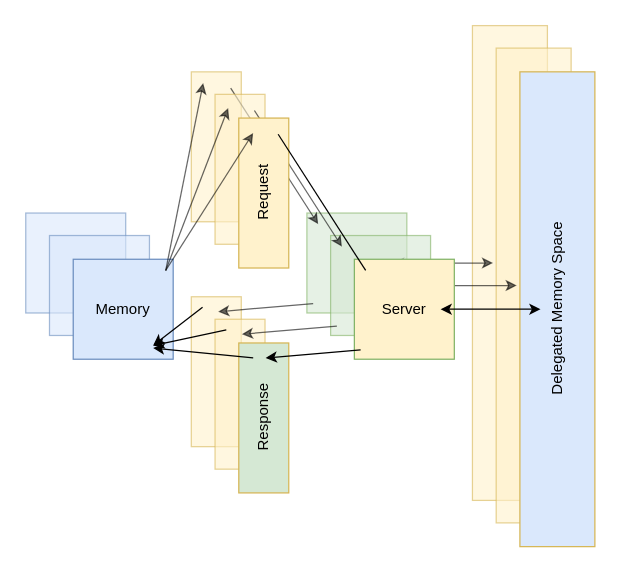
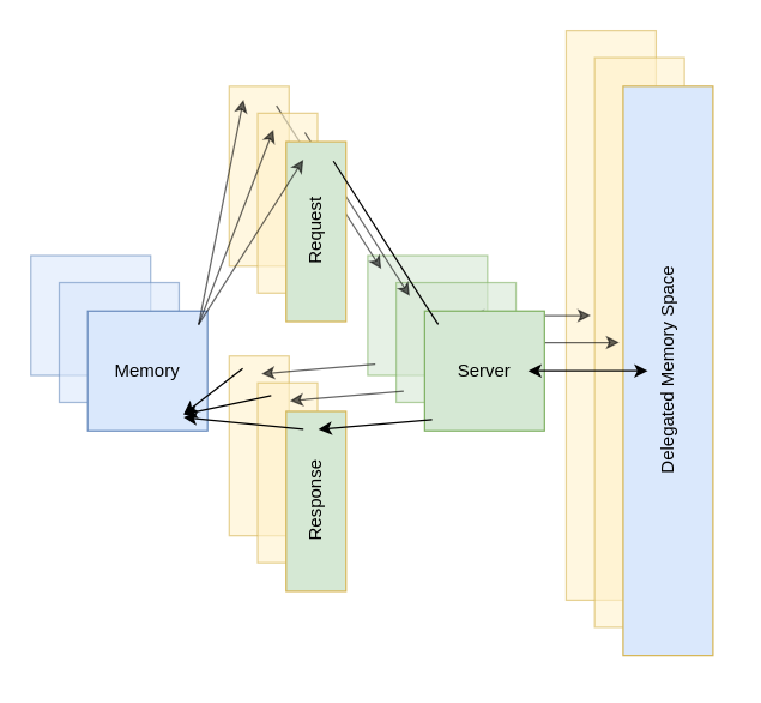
  <mxCell id="0" />
  <mxCell id="1" parent="0" />
  <mxCell id="2" value="" style="group" vertex="1" connectable="0" parent="1"><mxGeometry x="49" y="49" width="417.5" height="380" as="geometry" /></mxCell>
  <mxCell id="3" value="" style="group;opacity=60;" vertex="1" connectable="0" parent="2"><mxGeometry x="-29" y="-29" width="417.5" height="380" as="geometry" /></mxCell>
  <mxCell id="4" value="" style="whiteSpace=wrap;html=1;aspect=fixed;flipV=1;fillColor=#dae8fc;strokeColor=#6c8ebf;opacity=60;" vertex="1" parent="3"><mxGeometry y="150" width="80" height="80" as="geometry" /></mxCell>
  <mxCell id="5" value="" style="whiteSpace=wrap;html=1;aspect=fixed;flipV=1;fillColor=#d5e8d4;strokeColor=#82b366;opacity=60;" vertex="1" parent="3"><mxGeometry x="225" y="150" width="80" height="80" as="geometry" /></mxCell>
  <mxCell id="6" value="" style="rounded=0;whiteSpace=wrap;html=1;flipV=1;horizontal=0;fillColor=#fff2cc;strokeColor=#d6b656;opacity=60;" vertex="1" parent="3"><mxGeometry x="132.5" y="217" width="40" height="120" as="geometry" /></mxCell>
  <mxCell id="7" value="" style="rounded=0;whiteSpace=wrap;html=1;horizontal=0;fillColor=#fff2cc;strokeColor=#d6b656;opacity=60;" vertex="1" parent="3"><mxGeometry x="357.5" width="60" height="380" as="geometry" /></mxCell>
  <mxCell id="8" value="" style="rounded=0;whiteSpace=wrap;html=1;flipV=1;horizontal=0;fillColor=#fff2cc;strokeColor=#d6b656;opacity=60;" vertex="1" parent="3"><mxGeometry x="132.5" y="37" width="40" height="120" as="geometry" /></mxCell>
  <mxCell id="9" value="" style="endArrow=classic;html=1;entryX=0.113;entryY=0.888;entryDx=0;entryDy=0;entryPerimeter=0;exitX=0.788;exitY=0.892;exitDx=0;exitDy=0;exitPerimeter=0;opacity=60;" edge="1" parent="3" source="8" target="5"><mxGeometry width="50" height="50" relative="1" as="geometry"><mxPoint x="172.5" y="50" as="sourcePoint" /><mxPoint x="222.5" as="targetPoint" /></mxGeometry></mxCell>
  <mxCell id="10" value="" style="endArrow=classic;startArrow=classic;html=1;entryX=0.275;entryY=0.5;entryDx=0;entryDy=0;entryPerimeter=0;opacity=60;" edge="1" parent="3" target="7"><mxGeometry width="50" height="50" relative="1" as="geometry"><mxPoint x="294" y="190" as="sourcePoint" /><mxPoint x="344" y="140" as="targetPoint" /></mxGeometry></mxCell>
  <mxCell id="11" value="" style="endArrow=classic;html=1;entryX=0.538;entryY=0.9;entryDx=0;entryDy=0;entryPerimeter=0;exitX=0.788;exitY=0.892;exitDx=0;exitDy=0;exitPerimeter=0;opacity=60;" edge="1" parent="3" target="6"><mxGeometry width="50" height="50" relative="1" as="geometry"><mxPoint x="230.02" y="222.46" as="sourcePoint" /><mxPoint x="300.04" y="331.46" as="targetPoint" /></mxGeometry></mxCell>
  <mxCell id="12" value="" style="group" vertex="1" connectable="0" parent="1"><mxGeometry x="68" y="67" width="417.5" height="380" as="geometry" /></mxCell>
  <mxCell id="13" value="" style="group;opacity=60;" vertex="1" connectable="0" parent="12"><mxGeometry x="-29" y="-29" width="417.5" height="380" as="geometry" /></mxCell>
  <mxCell id="14" value="" style="whiteSpace=wrap;html=1;aspect=fixed;flipV=1;fillColor=#dae8fc;strokeColor=#6c8ebf;opacity=60;" vertex="1" parent="13"><mxGeometry y="150" width="80" height="80" as="geometry" /></mxCell>
  <mxCell id="15" value="" style="whiteSpace=wrap;html=1;aspect=fixed;flipV=1;fillColor=#d5e8d4;strokeColor=#82b366;opacity=60;" vertex="1" parent="13"><mxGeometry x="225" y="150" width="80" height="80" as="geometry" /></mxCell>
  <mxCell id="16" value="" style="rounded=0;whiteSpace=wrap;html=1;flipV=1;horizontal=0;fillColor=#fff2cc;strokeColor=#d6b656;opacity=60;" vertex="1" parent="13"><mxGeometry x="132.5" y="217" width="40" height="120" as="geometry" /></mxCell>
  <mxCell id="17" value="" style="rounded=0;whiteSpace=wrap;html=1;horizontal=0;fillColor=#fff2cc;strokeColor=#d6b656;opacity=60;" vertex="1" parent="13"><mxGeometry x="357.5" width="60" height="380" as="geometry" /></mxCell>
  <mxCell id="18" value="" style="rounded=0;whiteSpace=wrap;html=1;flipV=1;horizontal=0;fillColor=#fff2cc;strokeColor=#d6b656;opacity=60;" vertex="1" parent="13"><mxGeometry x="132.5" y="37" width="40" height="120" as="geometry" /></mxCell>
  <mxCell id="19" value="" style="endArrow=classic;html=1;entryX=0.113;entryY=0.888;entryDx=0;entryDy=0;entryPerimeter=0;exitX=0.788;exitY=0.892;exitDx=0;exitDy=0;exitPerimeter=0;opacity=60;" edge="1" parent="13" source="18" target="15"><mxGeometry width="50" height="50" relative="1" as="geometry"><mxPoint x="172.5" y="50" as="sourcePoint" /><mxPoint x="222.5" as="targetPoint" /></mxGeometry></mxCell>
  <mxCell id="20" value="" style="endArrow=classic;startArrow=classic;html=1;entryX=0.275;entryY=0.5;entryDx=0;entryDy=0;entryPerimeter=0;opacity=60;" edge="1" parent="13" target="17"><mxGeometry width="50" height="50" relative="1" as="geometry"><mxPoint x="294" y="190" as="sourcePoint" /><mxPoint x="344" y="140" as="targetPoint" /></mxGeometry></mxCell>
  <mxCell id="21" value="" style="endArrow=classic;html=1;entryX=0.538;entryY=0.9;entryDx=0;entryDy=0;entryPerimeter=0;exitX=0.788;exitY=0.892;exitDx=0;exitDy=0;exitPerimeter=0;opacity=60;" edge="1" parent="13" target="16"><mxGeometry width="50" height="50" relative="1" as="geometry"><mxPoint x="230.02" y="222.46" as="sourcePoint" /><mxPoint x="300.04" y="331.46" as="targetPoint" /></mxGeometry></mxCell>
  <mxCell id="22" value="" style="group" vertex="1" connectable="0" parent="1"><mxGeometry x="58" y="57" width="417.5" height="380" as="geometry" /></mxCell>
  <mxCell id="23" value="" style="group" vertex="1" connectable="0" parent="22"><mxGeometry width="417.5" height="380" as="geometry" /></mxCell>
  <mxCell id="24" value="Memory" style="whiteSpace=wrap;html=1;aspect=fixed;flipV=1;fillColor=#dae8fc;strokeColor=#6c8ebf;" vertex="1" parent="23"><mxGeometry y="150" width="80" height="80" as="geometry" /></mxCell>
- <mxCell id="25" value="Server" style="whiteSpace=wrap;html=1;aspect=fixed;flipV=1;fillColor=#fff2cc;strokeColor=#82b366;" vertex="1" parent="23"><mxGeometry x="225" y="150" width="80" height="80" as="geometry" /></mxCell>
+ <mxCell id="25" value="Server" style="whiteSpace=wrap;html=1;aspect=fixed;flipV=1;fillColor=#d5e8d4;strokeColor=#82b366;" vertex="1" parent="23"><mxGeometry x="225" y="150" width="80" height="80" as="geometry" /></mxCell>
  <mxCell id="26" value="Response" style="rounded=0;whiteSpace=wrap;html=1;flipV=1;horizontal=0;fillColor=#d5e8d4;strokeColor=#d6b656;" vertex="1" parent="23"><mxGeometry x="132.5" y="217" width="40" height="120" as="geometry" /></mxCell>
  <mxCell id="27" value="Delegated Memory Space" style="rounded=0;whiteSpace=wrap;html=1;horizontal=0;fillColor=#dae8fc;strokeColor=#d6b656;" vertex="1" parent="23"><mxGeometry x="357.5" width="60" height="380" as="geometry" /></mxCell>
- <mxCell id="28" value="Request" style="rounded=0;whiteSpace=wrap;html=1;flipV=1;horizontal=0;fillColor=#fff2cc;strokeColor=#d6b656;" vertex="1" parent="23"><mxGeometry x="132.5" y="37" width="40" height="120" as="geometry" /></mxCell>
+ <mxCell id="28" value="Request" style="rounded=0;whiteSpace=wrap;html=1;flipV=1;horizontal=0;fillColor=#d5e8d4;strokeColor=#d6b656;" vertex="1" parent="23"><mxGeometry x="132.5" y="37" width="40" height="120" as="geometry" /></mxCell>
  <mxCell id="29" value="" style="endArrow=none;html=1;entryX=0.113;entryY=0.888;entryDx=0;entryDy=0;entryPerimeter=0;exitX=0.788;exitY=0.892;exitDx=0;exitDy=0;exitPerimeter=0;" edge="1" parent="23" source="28" target="25"><mxGeometry width="50" height="50" relative="1" as="geometry"><mxPoint x="172.5" y="50" as="sourcePoint" /><mxPoint x="222.5" as="targetPoint" /></mxGeometry></mxCell>
  <mxCell id="30" value="" style="endArrow=classic;startArrow=classic;html=1;entryX=0.275;entryY=0.5;entryDx=0;entryDy=0;entryPerimeter=0;" edge="1" parent="23" target="27"><mxGeometry width="50" height="50" relative="1" as="geometry"><mxPoint x="294" y="190" as="sourcePoint" /><mxPoint x="344" y="140" as="targetPoint" /></mxGeometry></mxCell>
  <mxCell id="31" value="" style="endArrow=classic;html=1;entryX=0.538;entryY=0.9;entryDx=0;entryDy=0;entryPerimeter=0;exitX=0.788;exitY=0.892;exitDx=0;exitDy=0;exitPerimeter=0;" edge="1" parent="23" target="26"><mxGeometry width="50" height="50" relative="1" as="geometry"><mxPoint x="230.02" y="222.46" as="sourcePoint" /><mxPoint x="300.04" y="331.46" as="targetPoint" /></mxGeometry></mxCell>
  <mxCell id="32" value="" style="endArrow=classic;html=1;opacity=60;entryX=0.238;entryY=0.925;entryDx=0;entryDy=0;entryPerimeter=0;" edge="1" parent="23" target="8"><mxGeometry width="50" height="50" relative="1" as="geometry"><mxPoint x="74" y="159" as="sourcePoint" /><mxPoint x="119.5" y="113" as="targetPoint" /></mxGeometry></mxCell>
  <mxCell id="33" value="" style="endArrow=classic;html=1;exitX=0.288;exitY=0.9;exitDx=0;exitDy=0;exitPerimeter=0;" edge="1" parent="23" source="26"><mxGeometry width="50" height="50" relative="1" as="geometry"><mxPoint x="134.52" y="213.96" as="sourcePoint" /><mxPoint x="64" y="221" as="targetPoint" /></mxGeometry></mxCell>
  <mxCell id="34" value="" style="endArrow=classic;html=1;exitX=0.288;exitY=0.9;exitDx=0;exitDy=0;exitPerimeter=0;" edge="1" parent="23"><mxGeometry width="50" height="50" relative="1" as="geometry"><mxPoint x="122.52" y="206.5" as="sourcePoint" /><mxPoint x="64" y="219" as="targetPoint" /></mxGeometry></mxCell>
  <mxCell id="35" value="" style="endArrow=classic;html=1;exitX=0.288;exitY=0.9;exitDx=0;exitDy=0;exitPerimeter=0;" edge="1" parent="23"><mxGeometry width="50" height="50" relative="1" as="geometry"><mxPoint x="103.52" y="188.5" as="sourcePoint" /><mxPoint x="64" y="219" as="targetPoint" /></mxGeometry></mxCell>
  <mxCell id="36" value="" style="endArrow=classic;html=1;opacity=60;" edge="1" parent="1"><mxGeometry width="50" height="50" relative="1" as="geometry"><mxPoint x="132" y="216" as="sourcePoint" /><mxPoint x="182" y="86" as="targetPoint" /></mxGeometry></mxCell>
  <mxCell id="37" value="" style="endArrow=classic;html=1;opacity=60;" edge="1" parent="1"><mxGeometry width="50" height="50" relative="1" as="geometry"><mxPoint x="132" y="216" as="sourcePoint" /><mxPoint x="202" y="106" as="targetPoint" /></mxGeometry></mxCell>
